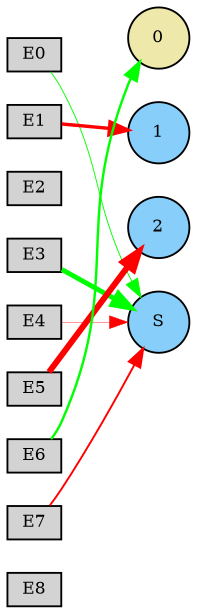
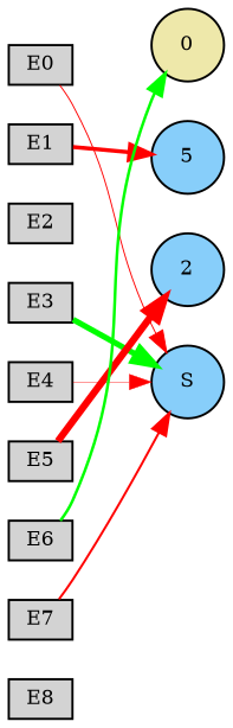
  digraph {
    rankdir=LR
    node [fillcolor=lightgray fontsize=9 shape=box style=filled]
    edge [style=invis]
    E0 [height=0.2 width=0.2]
    E1 [height=0.2 width=0.2]
    E2 [height=0.2 width=0.2]
    E3 [height=0.2 width=0.2]
    E4 [height=0.2 width=0.2]
    E5 [height=0.2 width=0.2]
    E6 [height=0.2 width=0.2]
    E7 [height=0.2 width=0.2]
    E8 [height=0.2 width=0.2]
    0 [fillcolor=palegoldenrod height=0.2 shape=circle width=0.2]
-   1 [fillcolor=lightskyblue height=0.2 shape=circle width=0.2]
+   1 [fillcolor=lightskyblue height=0.2 shape=circle width=0.2 label=5]
    2 [fillcolor=lightskyblue height=0.2 shape=circle width=0.2]
    S [fillcolor=lightskyblue height=0.2 shape=circle width=0.2]
    subgraph sub_1 {
      rank=source
      E0
      E1
      E2
      E3
      E4
      E5
      E6
      E7
      E8
    }
    subgraph sub_2 {
      rank=sink
      0
      1
      2
      S
    }
    E0 -> E1
-   E0 -> S [color=green penwidth=0.491796118584395 style=solid]
+   E0 -> S [color=red penwidth=0.491796118584395 style=solid]
    E1 -> E2
    E1 -> 1 [color=red penwidth=1.8361206181619083 style=solid]
    E2 -> E3
    E3 -> E4
    E3 -> S [color=green penwidth=2.636917427189939 style=solid]
    E4 -> E5
    E4 -> S [color=red penwidth=0.2113958098395533 style=solid]
    E5 -> E6
    E5 -> 2 [color=red penwidth=3.2272008376512455 style=solid]
    E6 -> E7
    E6 -> 0 [color=green penwidth=1.3000072435700314 style=solid]
    E7 -> E8
    E7 -> S [color=red penwidth=1.0310791452808115 style=solid]
    0 -> 1
    1 -> 2
    2 -> S
  }
